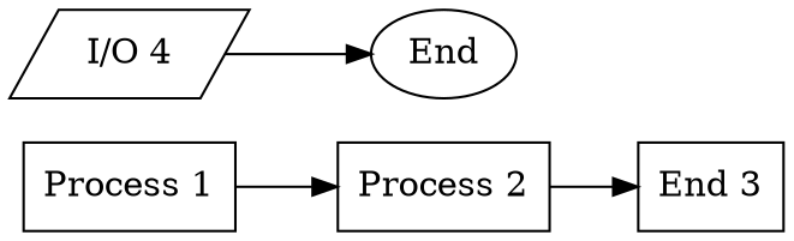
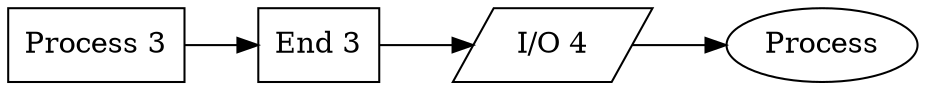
  digraph {
    rankdir=LR
    node [shape=box]
-   n1 [label="Process 1"]
-   n2 [label="Process 2"]
+   n2 [label="Process 3"]
    n3 [label="End 3"]
    n4 [label="I/O 4" shape=parallelogram]
-   n5 [label=End shape=oval]
-   n1 -> n2
+   n5 [label=Process shape=oval]
    n2 -> n3
+   n3 -> n4
    n4 -> n5
  }
